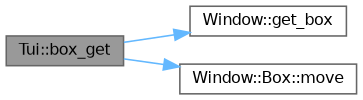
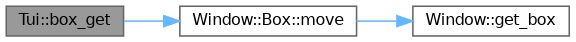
  digraph {
    rankdir=LR
    node [color=grey40 fillcolor=white fontname=Helvetica fontsize=10 shape=box style=filled]
    edge [color=steelblue1 fontname=Helvetica fontsize=10 labelfontname=Helvetica labelfontsize=10 style=solid]
    n1 [color=gray40 fillcolor=grey60 fontcolor=black height=0.2 label="Tui::box_get" width=0.4]
    n2 [height=0.2 label="Window::get_box" width=0.4]
    n3 [height=0.2 label="Window::Box::move" width=0.4]
-   n1 -> n2
+   n3 -> n2
    n1 -> n3
  }
